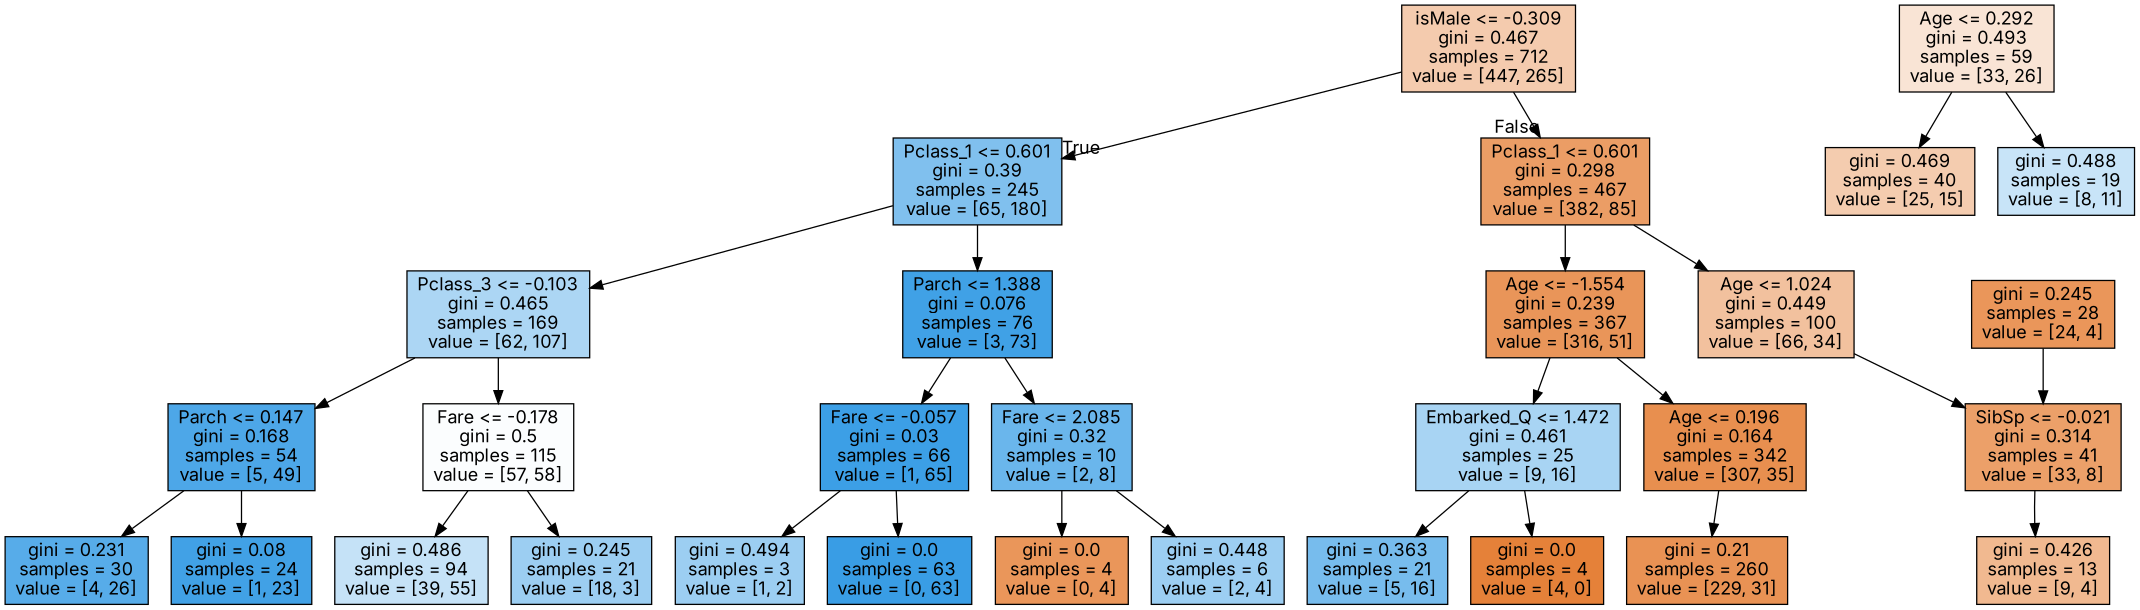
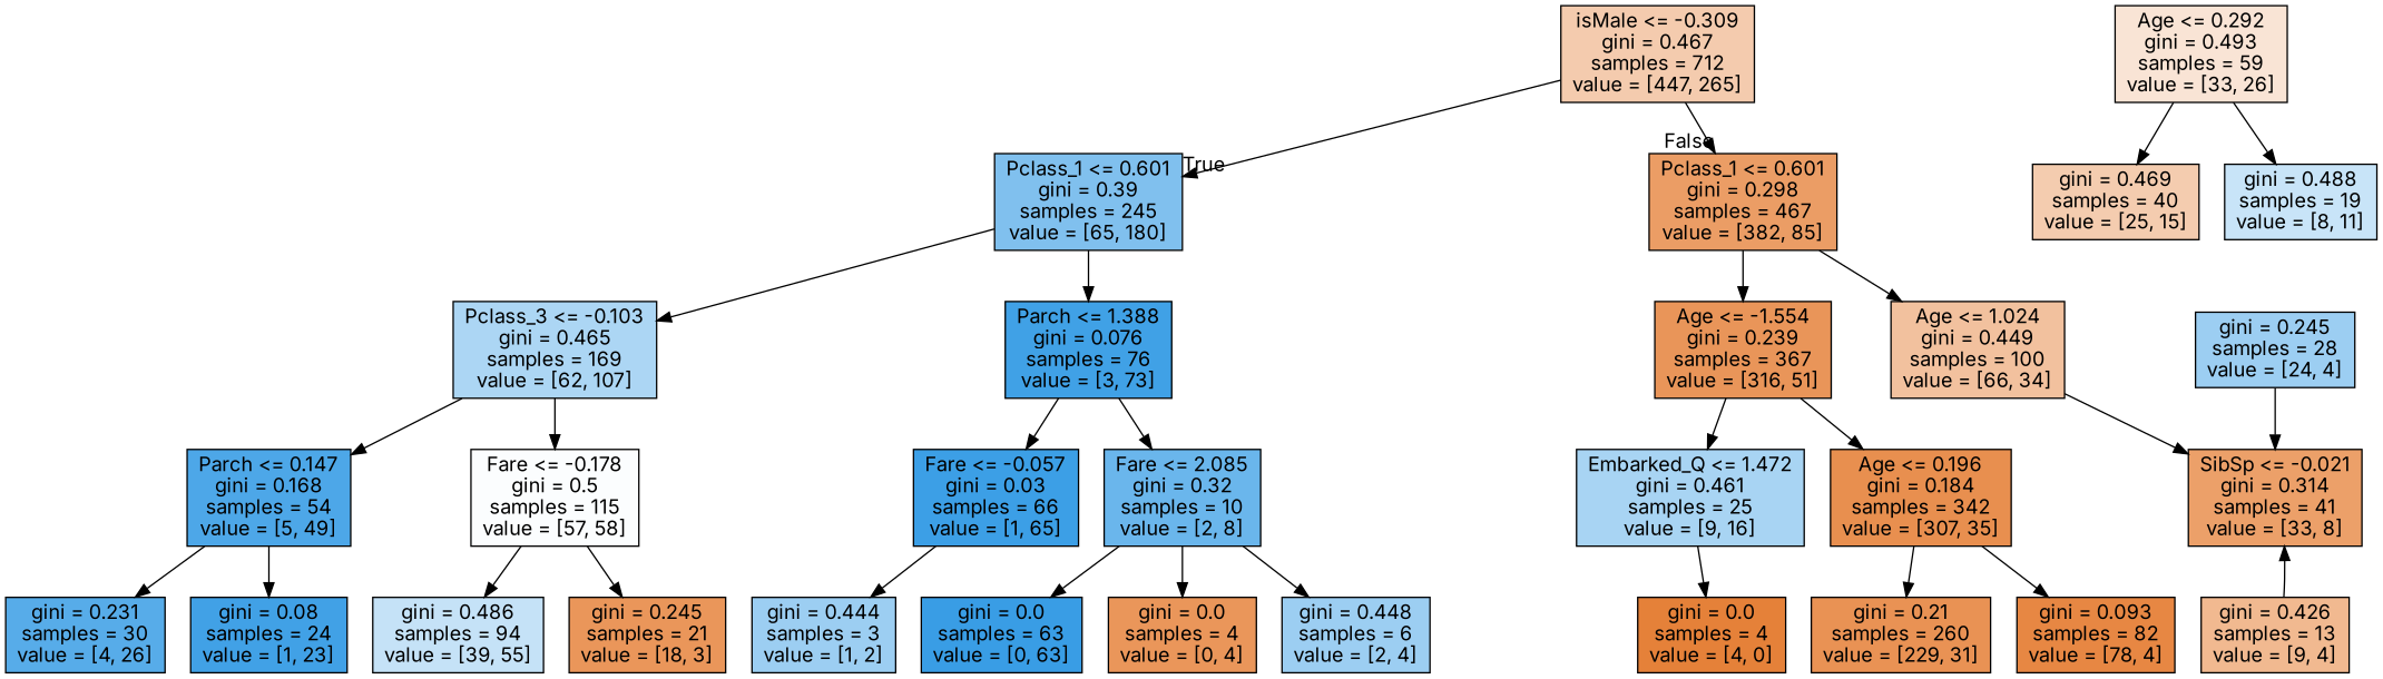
  digraph {
    fontname=Inter
    node [color=black fillcolor="#e58139d4" fontname=Inter shape=box style=filled]
    edge [fontname=Inter]
    n1 [fillcolor="#e5813968" label="isMale <= -0.309\ngini = 0.467\nsamples = 712\nvalue = [447, 265]"]
    n2 [fillcolor="#399de5a3" label="Pclass_1 <= 0.601\ngini = 0.39\nsamples = 245\nvalue = [65, 180]"]
    n3 [fillcolor="#e58139c6" label="Pclass_1 <= 0.601\ngini = 0.298\nsamples = 467\nvalue = [382, 85]"]
    n4 [fillcolor="#399de56b" label="Pclass_3 <= -0.103\ngini = 0.465\nsamples = 169\nvalue = [62, 107]"]
    n5 [fillcolor="#399de5f5" label="Parch <= 1.388\ngini = 0.076\nsamples = 76\nvalue = [3, 73]"]
    n6 [fillcolor="#e58139d6" label="Age <= -1.554\ngini = 0.239\nsamples = 367\nvalue = [316, 51]"]
    n7 [fillcolor="#e581397c" label="Age <= 1.024\ngini = 0.449\nsamples = 100\nvalue = [66, 34]"]
    n8 [fillcolor="#399de5e5" label="Parch <= 0.147\ngini = 0.168\nsamples = 54\nvalue = [5, 49]"]
    n9 [fillcolor="#399de504" label="Fare <= -0.178\ngini = 0.5\nsamples = 115\nvalue = [57, 58]"]
    n10 [fillcolor="#399de5fb" label="Fare <= -0.057\ngini = 0.03\nsamples = 66\nvalue = [1, 65]"]
    n11 [fillcolor="#399de5bf" label="Fare <= 2.085\ngini = 0.32\nsamples = 10\nvalue = [2, 8]"]
    n12 [fillcolor="#399de5d8" label="gini = 0.231\nsamples = 30\nvalue = [4, 26]"]
    n13 [fillcolor="#399de5f4" label="gini = 0.08\nsamples = 24\nvalue = [1, 23]"]
    n14 [fillcolor="#399de54a" label="gini = 0.486\nsamples = 94\nvalue = [39, 55]"]
-   n15 [fillcolor="#399de57f" label="gini = 0.245\nsamples = 21\nvalue = [18, 3]"]
-   n16 [fillcolor="#399de57f" label="gini = 0.494\nsamples = 3\nvalue = [1, 2]"]
+   n15 [label="gini = 0.245\nsamples = 21\nvalue = [18, 3]"]
+   n16 [fillcolor="#399de57f" label="gini = 0.444\nsamples = 3\nvalue = [1, 2]"]
    n17 [fillcolor="#399de5ff" label="gini = 0.0\nsamples = 63\nvalue = [0, 63]"]
    n18 [label="gini = 0.0\nsamples = 4\nvalue = [0, 4]"]
    n19 [fillcolor="#399de57f" label="gini = 0.448\nsamples = 6\nvalue = [2, 4]"]
    n20 [fillcolor="#399de570" label="Embarked_Q <= 1.472\ngini = 0.461\nsamples = 25\nvalue = [9, 16]"]
-   n21 [fillcolor="#e58139e2" label="Age <= 0.196\ngini = 0.164\nsamples = 342\nvalue = [307, 35]"]
+   n21 [fillcolor="#e58139e2" label="Age <= 0.196\ngini = 0.184\nsamples = 342\nvalue = [307, 35]"]
    n22 [fillcolor="#e58139c1" label="SibSp <= -0.021\ngini = 0.314\nsamples = 41\nvalue = [33, 8]"]
-   n23 [fillcolor="#399de5af" label="gini = 0.363\nsamples = 21\nvalue = [5, 16]"]
    n24 [fillcolor="#e58139ff" label="gini = 0.0\nsamples = 4\nvalue = [4, 0]"]
    n25 [fillcolor="#e58139dc" label="gini = 0.21\nsamples = 260\nvalue = [229, 31]"]
+   n26 [fillcolor="#e58139f2" label="gini = 0.093\nsamples = 82\nvalue = [78, 4]"]
    n27 [fillcolor="#e5813936" label="Age <= 0.292\ngini = 0.493\nsamples = 59\nvalue = [33, 26]"]
    n28 [fillcolor="#e5813966" label="gini = 0.469\nsamples = 40\nvalue = [25, 15]"]
    n29 [fillcolor="#399de546" label="gini = 0.488\nsamples = 19\nvalue = [8, 11]"]
    n30 [fillcolor="#e581398e" label="gini = 0.426\nsamples = 13\nvalue = [9, 4]"]
-   n31 [label="gini = 0.245\nsamples = 28\nvalue = [24, 4]"]
+   n31 [fillcolor="#399de57f" label="gini = 0.245\nsamples = 28\nvalue = [24, 4]"]
    n1 -> n2 [headlabel=True labelangle=45 labeldistance=2.5]
    n1 -> n3 [headlabel=False labelangle=-45 labeldistance=2.5]
    n2 -> n4
    n2 -> n5
    n3 -> n6
    n3 -> n7
    n4 -> n8
    n4 -> n9
    n5 -> n10
    n5 -> n11
    n6 -> n20
    n6 -> n21
    n7 -> n22
    n8 -> n12
    n8 -> n13
    n9 -> n14
    n9 -> n15
    n10 -> n16
-   n10 -> n17
+   n11 -> n17
    n11 -> n18
    n11 -> n19
-   n20 -> n23
    n20 -> n24
    n21 -> n25
-   n22 -> n30
+   n21 -> n26
+   n30 -> n22
    n27 -> n28
    n27 -> n29
    n31 -> n22
  }
